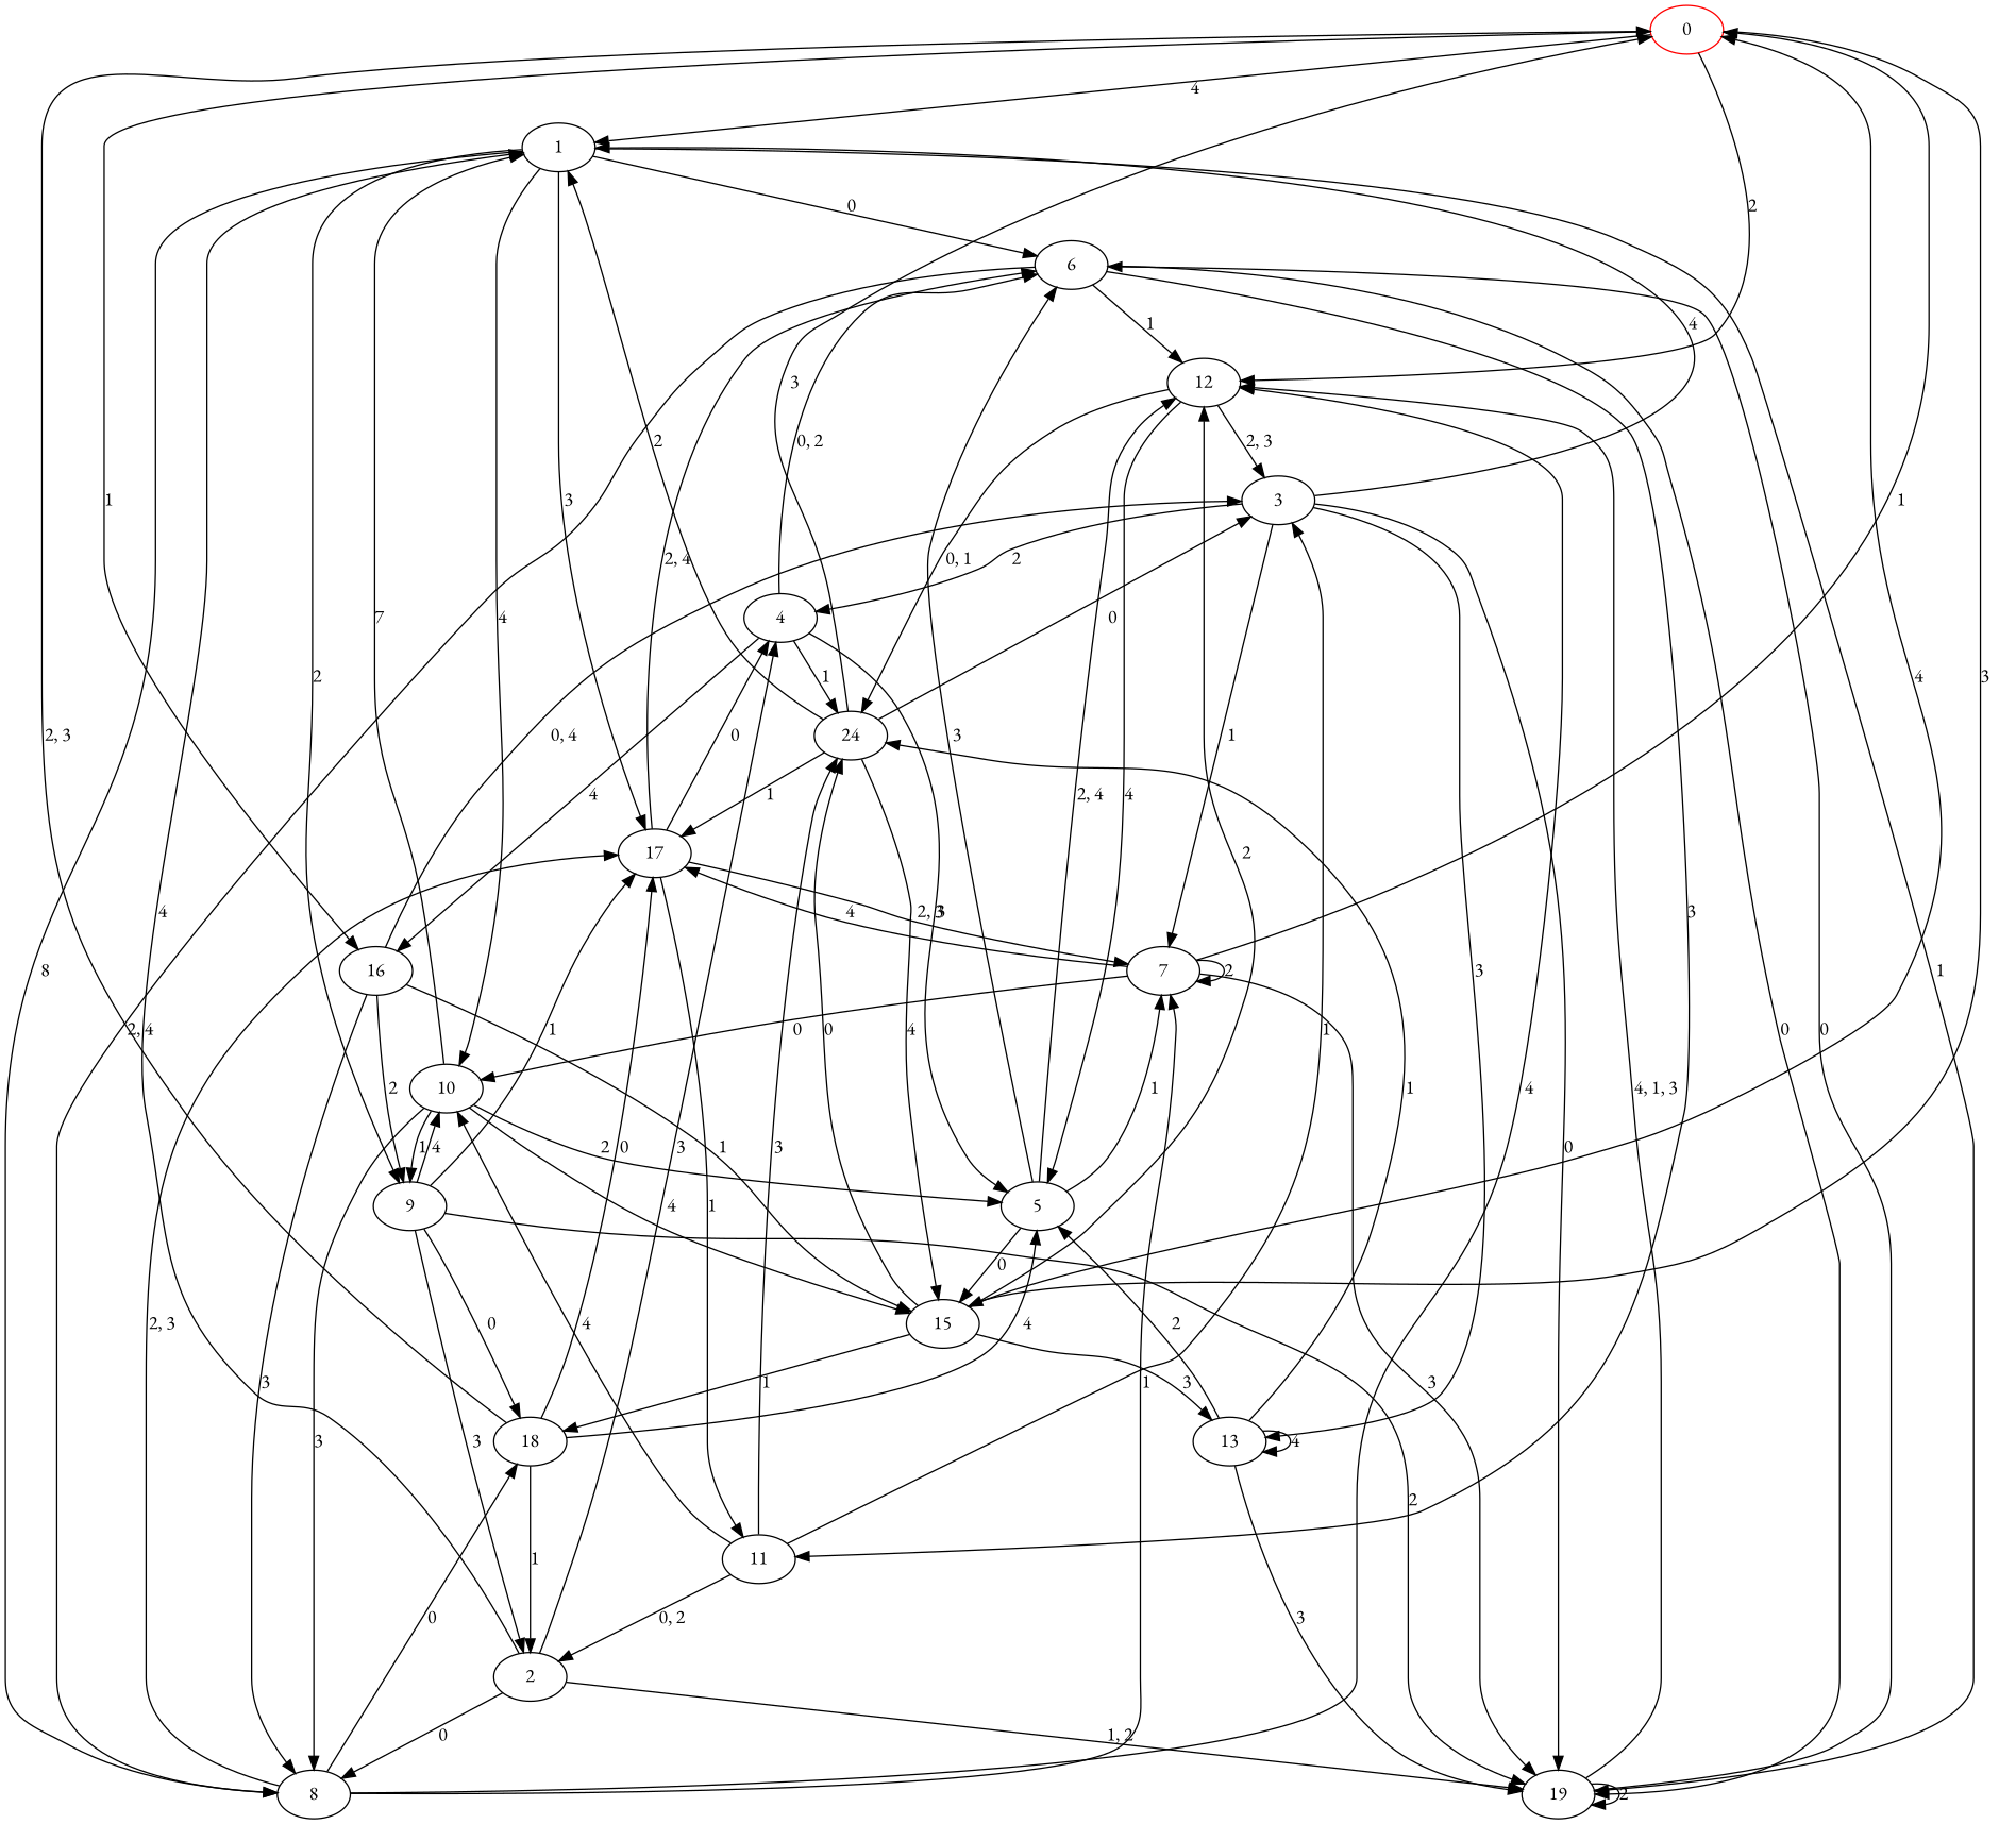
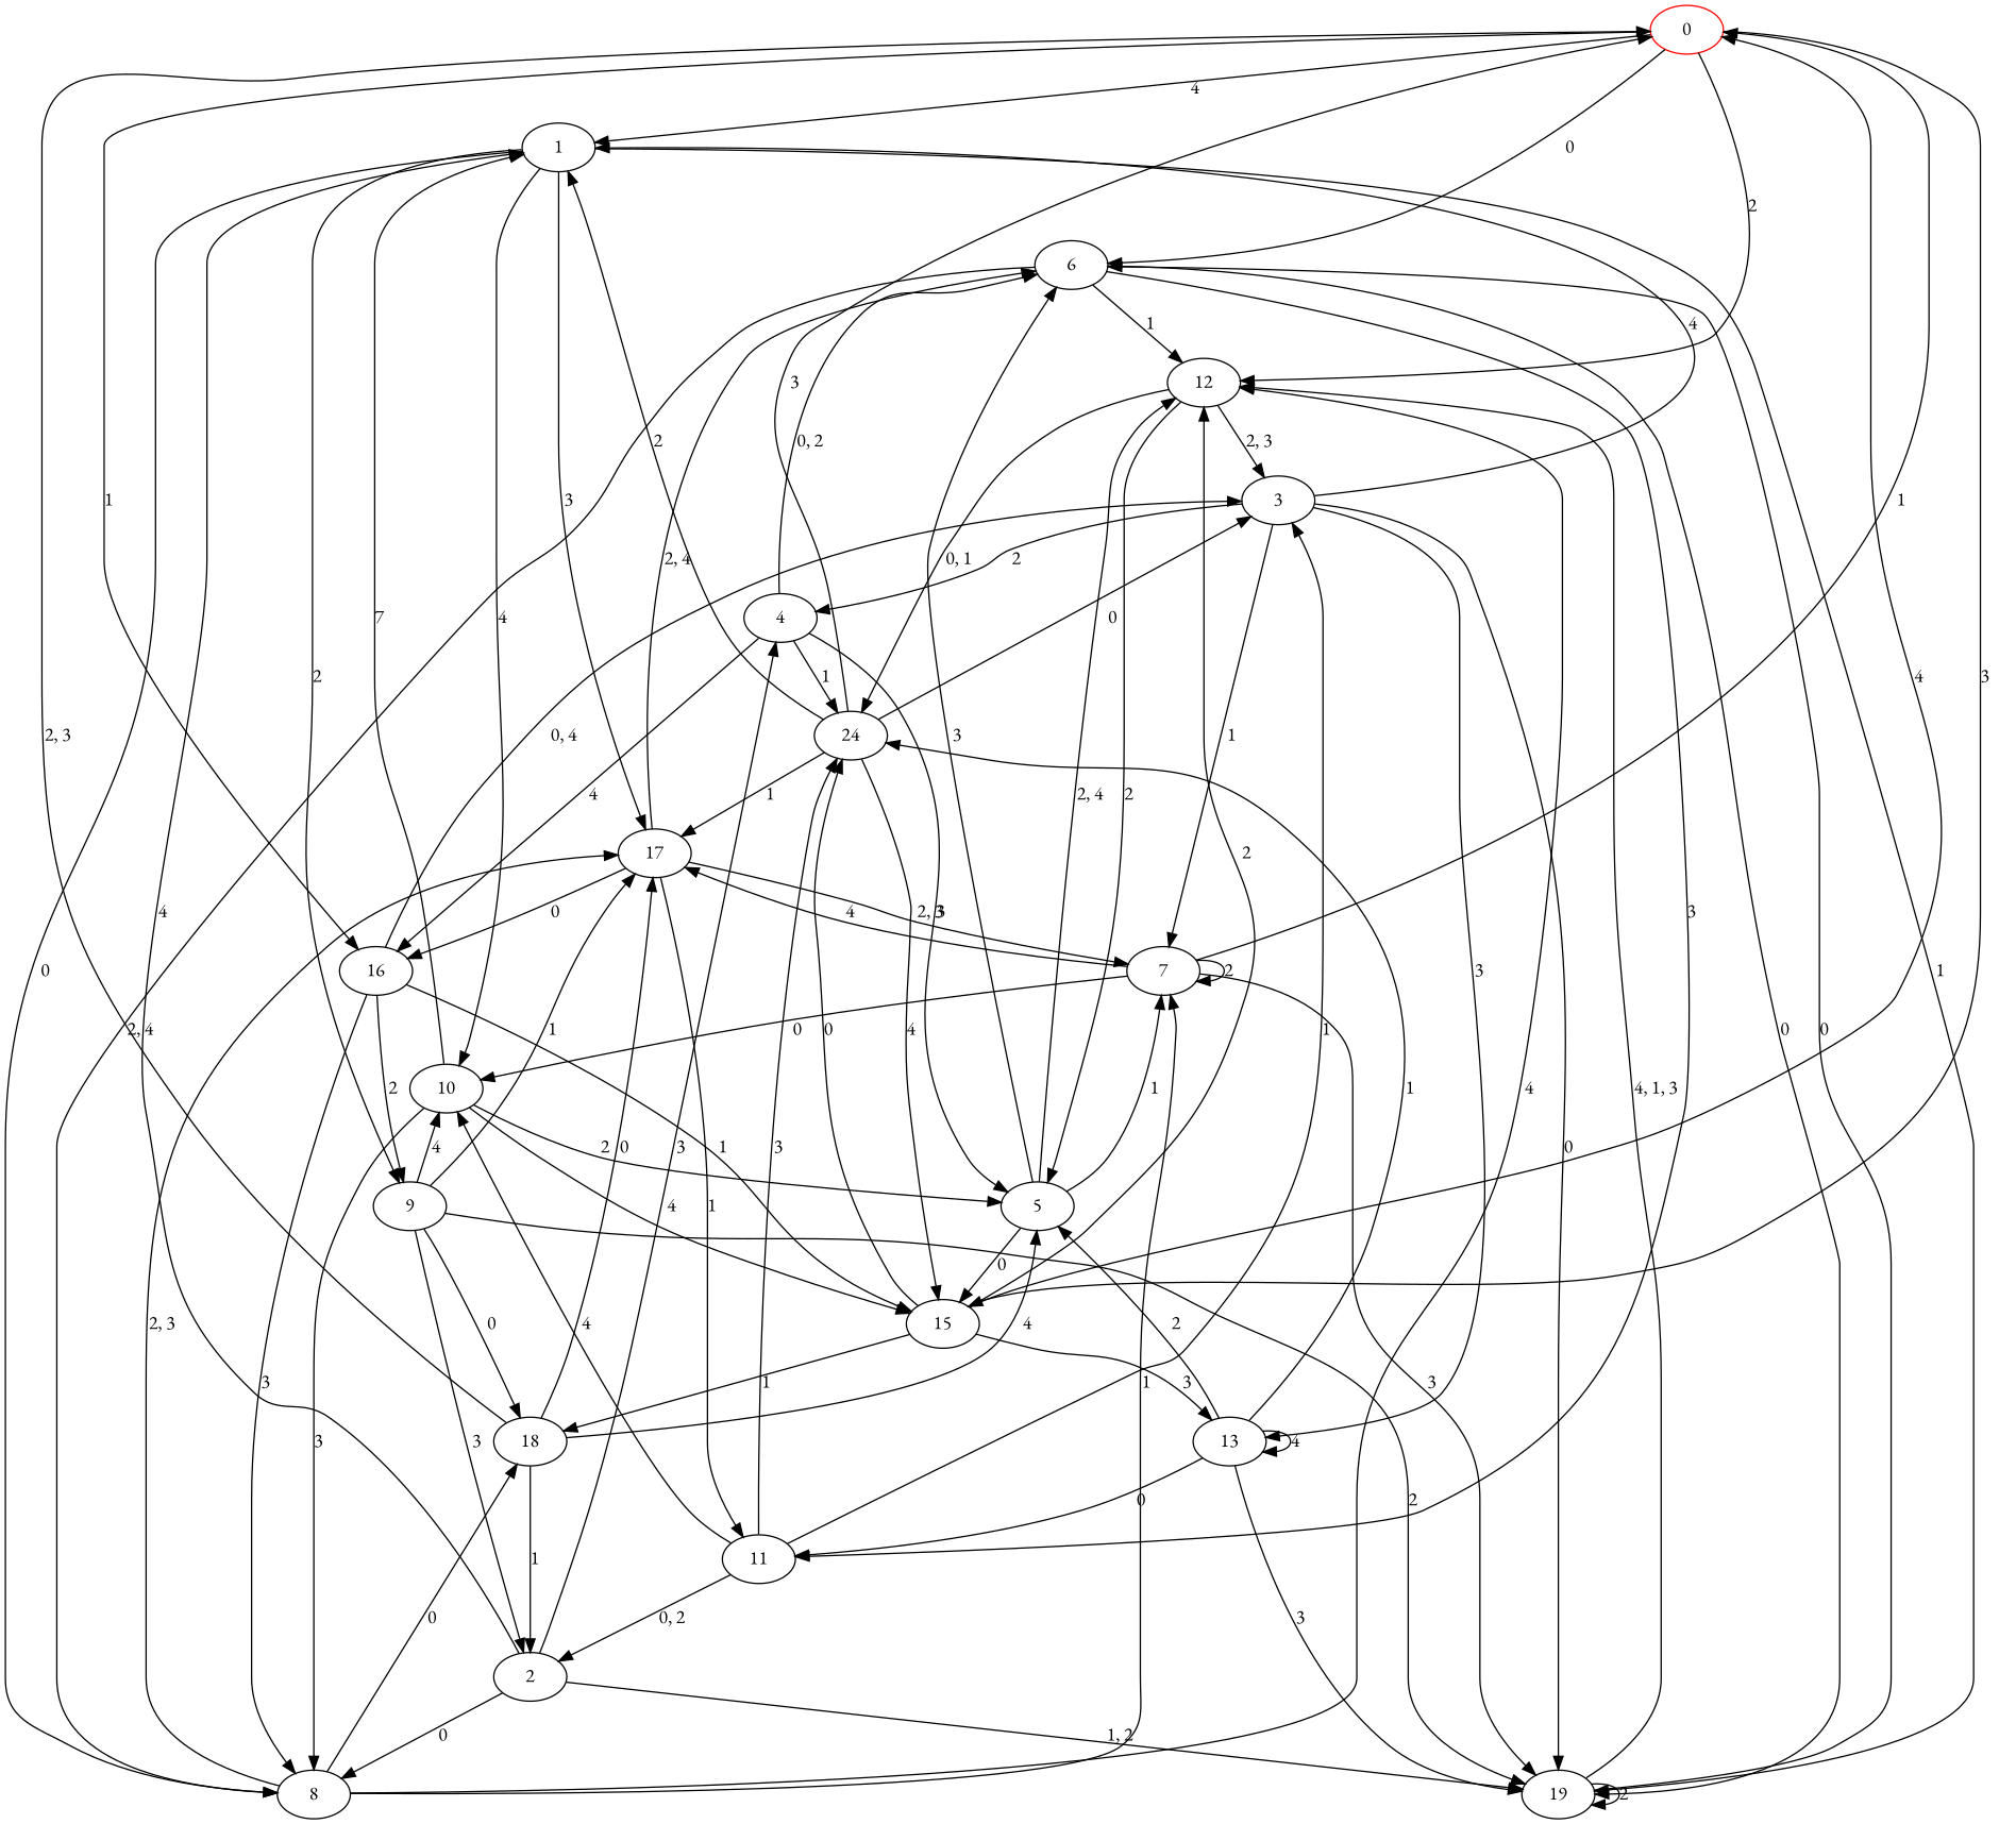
  digraph {
    fontname="EB Garamond"
    node [fontname="EB Garamond"]
    edge [fontname="EB Garamond"]
    n1 [color=red label=0]
    n2 [label=1]
    n3 [label=6]
    n4 [label=12]
    n5 [label=15]
    n6 [label=16]
    n7 [label=8]
    n8 [label=9]
    n9 [label=10]
    n10 [label=17]
    n11 [label=19]
    n12 [label=11]
    n13 [label=3]
    n14 [label=5]
    n15 [label=24]
    n16 [label=13]
    n17 [label=18]
    n18 [label=7]
    n19 [label=2]
    n20 [label=4]
    n1 -> n2 [label=4]
-   n2 -> n3 [label=0]
+   n1 -> n3 [label=0]
    n1 -> n4 [label=2]
    n1 -> n5 [label=3]
    n1 -> n6 [label=1]
-   n2 -> n7 [label=8]
+   n2 -> n7 [label=0]
    n2 -> n8 [label=2]
    n2 -> n9 [label=4]
    n2 -> n10 [label=3]
    n2 -> n11 [label=1]
    n3 -> n4 [label=1]
    n3 -> n7 [label="2, 4"]
    n3 -> n11 [label=0]
    n3 -> n12 [label=3]
    n4 -> n13 [label="2, 3"]
-   n4 -> n14 [label=4]
+   n4 -> n14 [label=2]
    n4 -> n15 [label="0, 1"]
    n5 -> n1 [label=4]
    n5 -> n4 [label=2]
    n5 -> n15 [label=0]
    n5 -> n16 [label=3]
    n5 -> n17 [label=1]
    n6 -> n5 [label=1]
    n6 -> n7 [label=3]
    n6 -> n8 [label=2]
    n6 -> n13 [label="0, 4"]
    n7 -> n4 [label=4]
    n7 -> n10 [label="2, 3"]
    n7 -> n17 [label=0]
    n7 -> n18 [label=1]
    n8 -> n9 [label=4]
    n8 -> n10 [label=1]
    n8 -> n11 [label=2]
    n8 -> n17 [label=0]
    n8 -> n19 [label=3]
    n9 -> n2 [label=7]
    n9 -> n5 [label=4]
    n9 -> n7 [label=3]
-   n9 -> n8 [label=1]
    n9 -> n14 [label=2]
    n10 -> n3 [label="2, 4"]
    n10 -> n12 [label=1]
    n10 -> n18 [label="2, 3"]
-   n10 -> n20 [label=0]
+   n10 -> n6 [label=0]
    n11 -> n3 [label=0]
    n11 -> n4 [label="4, 1, 3"]
    n11 -> n11 [label=2]
    n12 -> n9 [label=4]
    n12 -> n13 [label=1]
    n12 -> n15 [label=3]
    n12 -> n19 [label="0, 2"]
    n13 -> n2 [label=4]
    n13 -> n11 [label=0]
    n13 -> n16 [label=3]
    n13 -> n18 [label=1]
    n13 -> n20 [label=2]
    n14 -> n3 [label=3]
    n14 -> n4 [label="2, 4"]
    n14 -> n5 [label=0]
    n14 -> n18 [label=1]
    n15 -> n1 [label=3]
    n15 -> n2 [label=2]
    n15 -> n5 [label=4]
    n15 -> n10 [label=1]
    n15 -> n13 [label=0]
    n16 -> n11 [label=3]
+   n16 -> n12 [label=0]
    n16 -> n14 [label=2]
    n16 -> n15 [label=1]
    n16 -> n16 [label=4]
    n17 -> n1 [label="2, 3"]
    n17 -> n10 [label=0]
    n17 -> n14 [label=4]
    n17 -> n19 [label=1]
    n18 -> n1 [label=1]
    n18 -> n9 [label=0]
    n18 -> n10 [label=4]
    n18 -> n11 [label=3]
    n18 -> n18 [label=2]
    n19 -> n2 [label=4]
    n19 -> n7 [label=0]
    n19 -> n11 [label="1, 2"]
    n19 -> n20 [label=3]
    n20 -> n3 [label="0, 2"]
    n20 -> n6 [label=4]
    n20 -> n14 [label=3]
    n20 -> n15 [label=1]
  }
